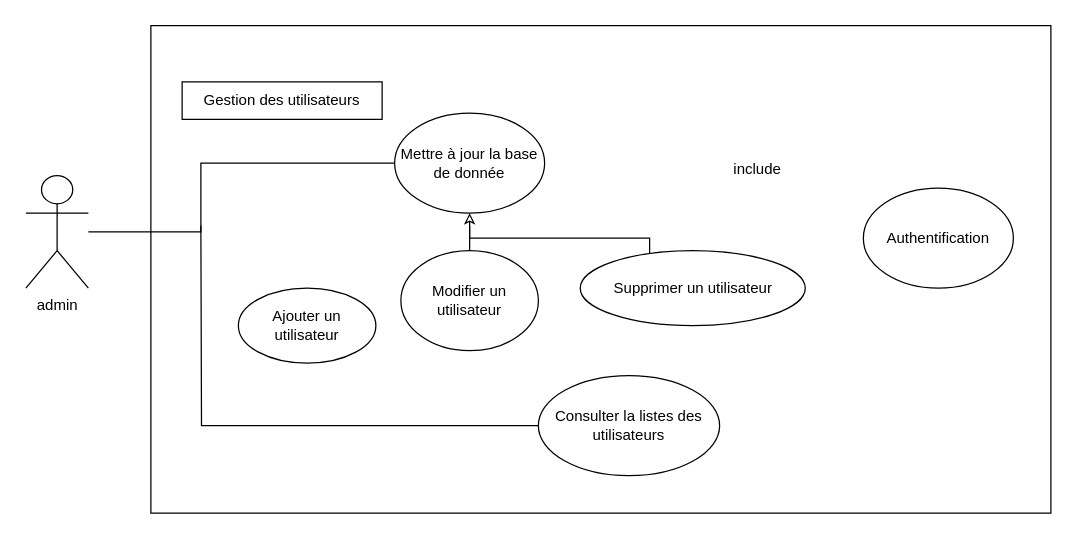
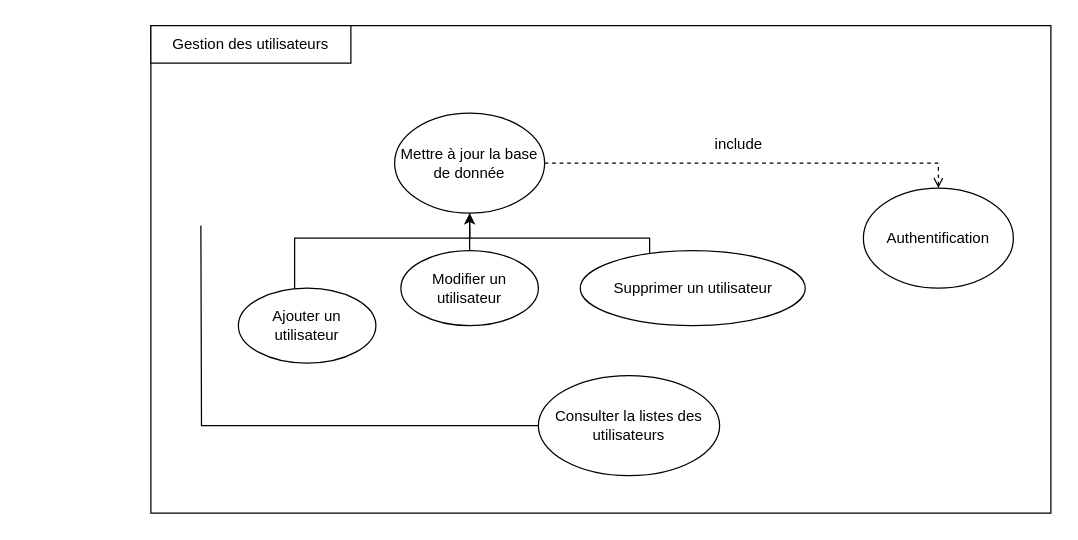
  <mxCell id="0" />
  <mxCell id="1" parent="0" />
  <mxCell id="2" value="" style="rounded=0;whiteSpace=wrap;html=1;" vertex="1" parent="1"><mxGeometry x="120" y="20" width="720" height="390" as="geometry" /></mxCell>
- <mxCell id="3" style="edgeStyle=orthogonalEdgeStyle;rounded=0;orthogonalLoop=1;jettySize=auto;html=1;endArrow=none;endFill=0;" edge="1" parent="1" source="4" target="7"><mxGeometry relative="1" as="geometry"><Array as="points"><mxPoint x="160" y="185" /><mxPoint x="160" y="130" /></Array></mxGeometry></mxCell>
- <mxCell id="4" value="admin" style="shape=umlActor;verticalLabelPosition=bottom;verticalAlign=top;html=1;outlineConnect=0;" vertex="1" parent="1"><mxGeometry x="20" y="140" width="50" height="90" as="geometry" /></mxCell>
- <mxCell id="5" value="Gestion des utilisateurs" style="rounded=0;whiteSpace=wrap;html=1;" vertex="1" parent="1"><mxGeometry x="145" y="65" width="160" height="30" as="geometry" /></mxCell>
+ <mxCell id="5" value="Gestion des utilisateurs" style="rounded=0;whiteSpace=wrap;html=1;" vertex="1" parent="1"><mxGeometry x="120" y="20" width="160" height="30" as="geometry" /></mxCell>
+ <mxCell id="6" style="edgeStyle=orthogonalEdgeStyle;rounded=0;orthogonalLoop=1;jettySize=auto;html=1;entryX=0.5;entryY=0;entryDx=0;entryDy=0;endArrow=open;endFill=0;dashed=1;" edge="1" parent="1" source="7" target="14"><mxGeometry relative="1" as="geometry" /></mxCell>
  <mxCell id="7" value="Mettre&amp;nbsp;à jour la base de donnée" style="ellipse;whiteSpace=wrap;html=1;" vertex="1" parent="1"><mxGeometry x="315" y="90" width="120" height="80" as="geometry" /></mxCell>
+ <mxCell id="8" style="edgeStyle=orthogonalEdgeStyle;rounded=0;orthogonalLoop=1;jettySize=auto;html=1;" edge="1" parent="1" source="9" target="7"><mxGeometry relative="1" as="geometry"><Array as="points"><mxPoint x="235" y="190" /><mxPoint x="375" y="190" /></Array></mxGeometry></mxCell>
  <mxCell id="9" value="Ajouter un utilisateur" style="ellipse;whiteSpace=wrap;html=1;" vertex="1" parent="1"><mxGeometry x="190" y="230" width="110" height="60" as="geometry" /></mxCell>
  <mxCell id="10" style="edgeStyle=orthogonalEdgeStyle;rounded=0;orthogonalLoop=1;jettySize=auto;html=1;endArrow=none;endFill=0;" edge="1" parent="1" source="11"><mxGeometry relative="1" as="geometry"><mxPoint x="375" y="180" as="targetPoint" /></mxGeometry></mxCell>
- <mxCell id="11" value="Modifier un utilisateur" style="ellipse;whiteSpace=wrap;html=1;" vertex="1" parent="1"><mxGeometry x="320" y="200" width="110" height="80" as="geometry" /></mxCell>
- <mxCell id="12" style="edgeStyle=orthogonalEdgeStyle;rounded=0;orthogonalLoop=1;jettySize=auto;html=1;entryX=0.5;entryY=1;entryDx=0;entryDy=0;endArrow=classic;endFill=0;" edge="1" parent="1" source="13" target="7"><mxGeometry relative="1" as="geometry"><Array as="points"><mxPoint x="519" y="190" /><mxPoint x="375" y="190" /></Array></mxGeometry></mxCell>
+ <mxCell id="11" value="Modifier un utilisateur" style="ellipse;whiteSpace=wrap;html=1;" vertex="1" parent="1"><mxGeometry x="320" y="200" width="110" height="60" as="geometry" /></mxCell>
+ <mxCell id="12" style="edgeStyle=orthogonalEdgeStyle;rounded=0;orthogonalLoop=1;jettySize=auto;html=1;entryX=0.5;entryY=1;entryDx=0;entryDy=0;endArrow=none;endFill=0;" edge="1" parent="1" source="13" target="7"><mxGeometry relative="1" as="geometry"><Array as="points"><mxPoint x="519" y="190" /><mxPoint x="375" y="190" /></Array></mxGeometry></mxCell>
  <mxCell id="13" value="Supprimer un utilisateur" style="ellipse;whiteSpace=wrap;html=1;" vertex="1" parent="1"><mxGeometry x="463.5" y="200" width="180" height="60" as="geometry" /></mxCell>
  <mxCell id="14" value="Authentification" style="ellipse;whiteSpace=wrap;html=1;" vertex="1" parent="1"><mxGeometry x="690" y="150" width="120" height="80" as="geometry" /></mxCell>
- <mxCell id="15" value="include" style="text;html=1;align=center;verticalAlign=middle;resizable=0;points=[];autosize=1;strokeColor=none;fillColor=none;" vertex="1" parent="1"><mxGeometry x="575" y="120" width="60" height="30" as="geometry" /></mxCell>
+ <mxCell id="15" value="include" style="text;html=1;align=center;verticalAlign=middle;resizable=0;points=[];autosize=1;strokeColor=none;fillColor=none;" vertex="1" parent="1"><mxGeometry x="560" y="100" width="60" height="30" as="geometry" /></mxCell>
  <mxCell id="16" style="edgeStyle=orthogonalEdgeStyle;rounded=0;orthogonalLoop=1;jettySize=auto;html=1;endArrow=none;endFill=0;" edge="1" parent="1" source="17"><mxGeometry relative="1" as="geometry"><mxPoint x="160" y="180" as="targetPoint" /></mxGeometry></mxCell>
  <mxCell id="17" value="Consulter la listes des utilisateurs" style="ellipse;whiteSpace=wrap;html=1;" vertex="1" parent="1"><mxGeometry x="430" y="300" width="145" height="80" as="geometry" /></mxCell>
